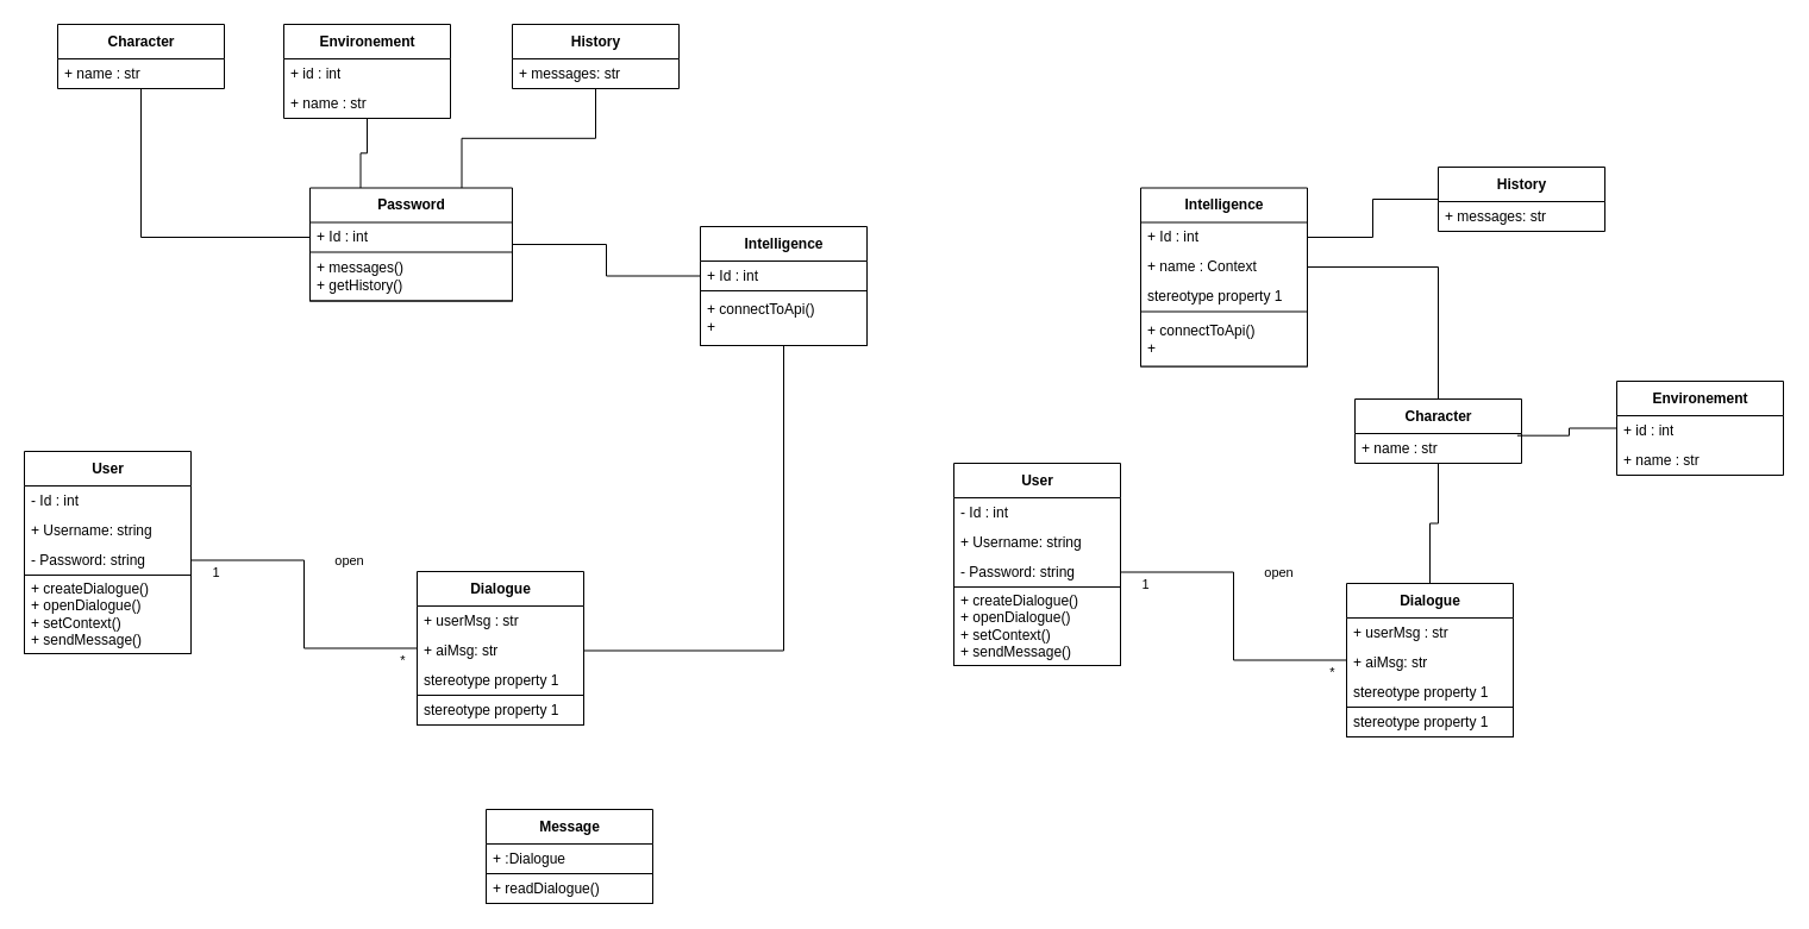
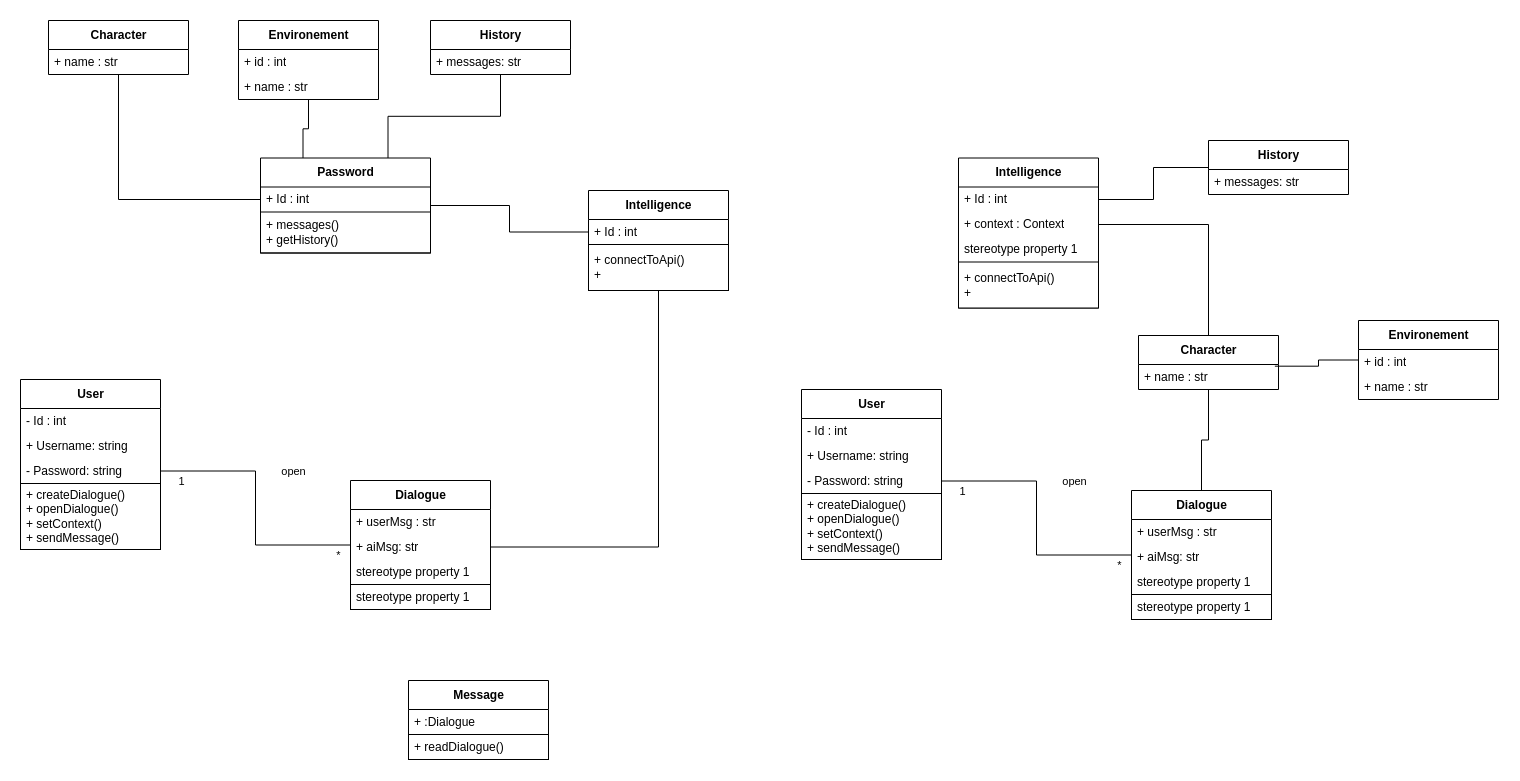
  <mxCell id="0" />
  <mxCell id="1" parent="0" />
  <mxCell id="2" style="edgeStyle=orthogonalEdgeStyle;rounded=0;orthogonalLoop=1;jettySize=auto;html=1;entryX=0;entryY=0.5;entryDx=0;entryDy=0;endArrow=none;endFill=0;" edge="1" parent="1" source="3" target="16"><mxGeometry relative="1" as="geometry" /></mxCell>
  <mxCell id="3" value="Password" style="swimlane;fontStyle=1;align=center;verticalAlign=middle;childLayout=stackLayout;horizontal=1;startSize=29;horizontalStack=0;resizeParent=1;resizeParentMax=0;resizeLast=0;collapsible=0;marginBottom=0;html=1;" vertex="1" parent="1"><mxGeometry x="260" y="157.5" width="170" height="95" as="geometry" /></mxCell>
  <mxCell id="4" value="+ Id : int" style="text;html=1;strokeColor=none;fillColor=none;align=left;verticalAlign=middle;spacingLeft=4;spacingRight=4;overflow=hidden;rotatable=0;points=[[0,0.5],[1,0.5]];portConstraint=eastwest;" vertex="1" parent="3"><mxGeometry y="29" width="170" height="25" as="geometry" /></mxCell>
  <mxCell id="5" value="+ messages()&lt;br&gt;+ getHistory()" style="text;html=1;strokeColor=default;fillColor=none;align=left;verticalAlign=middle;spacingLeft=4;spacingRight=4;overflow=hidden;rotatable=0;points=[[0,0.5],[1,0.5]];portConstraint=eastwest;" vertex="1" parent="3"><mxGeometry y="54" width="170" height="41" as="geometry" /></mxCell>
  <mxCell id="6" value="Dialogue" style="swimlane;fontStyle=1;align=center;verticalAlign=middle;childLayout=stackLayout;horizontal=1;startSize=29;horizontalStack=0;resizeParent=1;resizeParentMax=0;resizeLast=0;collapsible=0;marginBottom=0;html=1;" vertex="1" parent="1"><mxGeometry x="350" y="480" width="140" height="129" as="geometry" /></mxCell>
  <mxCell id="7" value="+ userMsg : str" style="text;html=1;strokeColor=none;fillColor=none;align=left;verticalAlign=middle;spacingLeft=4;spacingRight=4;overflow=hidden;rotatable=0;points=[[0,0.5],[1,0.5]];portConstraint=eastwest;" vertex="1" parent="6"><mxGeometry y="29" width="140" height="25" as="geometry" /></mxCell>
  <mxCell id="8" value="+ aiMsg: str" style="text;html=1;strokeColor=none;fillColor=none;align=left;verticalAlign=middle;spacingLeft=4;spacingRight=4;overflow=hidden;rotatable=0;points=[[0,0.5],[1,0.5]];portConstraint=eastwest;" vertex="1" parent="6"><mxGeometry y="54" width="140" height="25" as="geometry" /></mxCell>
  <mxCell id="9" value="stereotype property 1" style="text;html=1;strokeColor=none;fillColor=none;align=left;verticalAlign=middle;spacingLeft=4;spacingRight=4;overflow=hidden;rotatable=0;points=[[0,0.5],[1,0.5]];portConstraint=eastwest;" vertex="1" parent="6"><mxGeometry y="79" width="140" height="25" as="geometry" /></mxCell>
  <mxCell id="10" value="stereotype property 1" style="text;html=1;strokeColor=default;fillColor=none;align=left;verticalAlign=middle;spacingLeft=4;spacingRight=4;overflow=hidden;rotatable=0;points=[[0,0.5],[1,0.5]];portConstraint=eastwest;" vertex="1" parent="6"><mxGeometry y="104" width="140" height="25" as="geometry" /></mxCell>
  <mxCell id="11" style="edgeStyle=orthogonalEdgeStyle;rounded=0;orthogonalLoop=1;jettySize=auto;html=1;entryX=0;entryY=0.5;entryDx=0;entryDy=0;endArrow=none;endFill=0;" edge="1" parent="1" source="12" target="4"><mxGeometry relative="1" as="geometry" /></mxCell>
  <mxCell id="12" value="Character" style="swimlane;fontStyle=1;align=center;verticalAlign=middle;childLayout=stackLayout;horizontal=1;startSize=29;horizontalStack=0;resizeParent=1;resizeParentMax=0;resizeLast=0;collapsible=0;marginBottom=0;html=1;" vertex="1" parent="1"><mxGeometry x="48" y="20" width="140" height="54" as="geometry" /></mxCell>
  <mxCell id="13" value="+ name : str" style="text;html=1;strokeColor=none;fillColor=none;align=left;verticalAlign=middle;spacingLeft=4;spacingRight=4;overflow=hidden;rotatable=0;points=[[0,0.5],[1,0.5]];portConstraint=eastwest;" vertex="1" parent="12"><mxGeometry y="29" width="140" height="25" as="geometry" /></mxCell>
  <mxCell id="14" style="edgeStyle=orthogonalEdgeStyle;rounded=0;orthogonalLoop=1;jettySize=auto;html=1;entryX=1;entryY=0.5;entryDx=0;entryDy=0;endArrow=none;endFill=0;" edge="1" parent="1" source="15" target="8"><mxGeometry relative="1" as="geometry" /></mxCell>
  <mxCell id="15" value="Intelligence" style="swimlane;fontStyle=1;align=center;verticalAlign=middle;childLayout=stackLayout;horizontal=1;startSize=29;horizontalStack=0;resizeParent=1;resizeParentMax=0;resizeLast=0;collapsible=0;marginBottom=0;html=1;" vertex="1" parent="1"><mxGeometry x="588" y="190" width="140" height="100" as="geometry" /></mxCell>
  <mxCell id="16" value="+ Id : int" style="text;html=1;strokeColor=none;fillColor=none;align=left;verticalAlign=middle;spacingLeft=4;spacingRight=4;overflow=hidden;rotatable=0;points=[[0,0.5],[1,0.5]];portConstraint=eastwest;" vertex="1" parent="15"><mxGeometry y="29" width="140" height="25" as="geometry" /></mxCell>
  <mxCell id="17" value="+ connectToApi()&lt;br&gt;+" style="text;html=1;strokeColor=default;fillColor=default;align=left;verticalAlign=middle;spacingLeft=4;spacingRight=4;overflow=hidden;rotatable=0;points=[[0,0.5],[1,0.5]];portConstraint=eastwest;" vertex="1" parent="15"><mxGeometry y="54" width="140" height="46" as="geometry" /></mxCell>
  <mxCell id="18" value="User" style="swimlane;fontStyle=1;align=center;verticalAlign=middle;childLayout=stackLayout;horizontal=1;startSize=29;horizontalStack=0;resizeParent=1;resizeParentMax=0;resizeLast=0;collapsible=0;marginBottom=0;html=1;" vertex="1" parent="1"><mxGeometry x="20" y="379" width="140" height="170" as="geometry" /></mxCell>
  <mxCell id="19" value="- Id : int" style="text;html=1;strokeColor=none;fillColor=none;align=left;verticalAlign=middle;spacingLeft=4;spacingRight=4;overflow=hidden;rotatable=0;points=[[0,0.5],[1,0.5]];portConstraint=eastwest;" vertex="1" parent="18"><mxGeometry y="29" width="140" height="25" as="geometry" /></mxCell>
  <mxCell id="20" value="+ Username: string" style="text;html=1;strokeColor=none;fillColor=none;align=left;verticalAlign=middle;spacingLeft=4;spacingRight=4;overflow=hidden;rotatable=0;points=[[0,0.5],[1,0.5]];portConstraint=eastwest;" vertex="1" parent="18"><mxGeometry y="54" width="140" height="25" as="geometry" /></mxCell>
  <mxCell id="21" value="- Password: string" style="text;html=1;strokeColor=none;fillColor=none;align=left;verticalAlign=middle;spacingLeft=4;spacingRight=4;overflow=hidden;rotatable=0;points=[[0,0.5],[1,0.5]];portConstraint=eastwest;" vertex="1" parent="18"><mxGeometry y="79" width="140" height="25" as="geometry" /></mxCell>
  <mxCell id="22" value="+ createDialogue()&lt;br&gt;+ openDialogue()&lt;br&gt;+ setContext()&lt;br&gt;+ sendMessage()" style="text;html=1;strokeColor=default;fillColor=none;align=left;verticalAlign=middle;spacingLeft=4;spacingRight=4;overflow=hidden;rotatable=0;points=[[0,0.5],[1,0.5]];portConstraint=eastwest;" vertex="1" parent="18"><mxGeometry y="104" width="140" height="66" as="geometry" /></mxCell>
  <mxCell id="23" style="edgeStyle=orthogonalEdgeStyle;rounded=0;orthogonalLoop=1;jettySize=auto;html=1;entryX=0;entryY=0.5;entryDx=0;entryDy=0;endArrow=none;endFill=0;" edge="1" parent="1" source="21" target="6"><mxGeometry relative="1" as="geometry" /></mxCell>
  <mxCell id="24" value="open" style="edgeLabel;html=1;align=center;verticalAlign=middle;resizable=0;points=[];" vertex="1" connectable="0" parent="23"><mxGeometry x="-0.312" relative="1" as="geometry"><mxPoint x="41" as="offset" /></mxGeometry></mxCell>
  <mxCell id="25" value="1" style="edgeLabel;html=1;align=center;verticalAlign=middle;resizable=0;points=[];" vertex="1" connectable="0" parent="23"><mxGeometry x="-0.851" y="-2" relative="1" as="geometry"><mxPoint y="8" as="offset" /></mxGeometry></mxCell>
  <mxCell id="26" value="*" style="edgeLabel;html=1;align=center;verticalAlign=middle;resizable=0;points=[];" vertex="1" connectable="0" parent="23"><mxGeometry x="0.851" y="-1" relative="1" as="geometry"><mxPoint x="7" y="9" as="offset" /></mxGeometry></mxCell>
  <mxCell id="27" style="edgeStyle=orthogonalEdgeStyle;rounded=0;orthogonalLoop=1;jettySize=auto;html=1;entryX=0.25;entryY=0;entryDx=0;entryDy=0;endArrow=none;endFill=0;" edge="1" parent="1" source="28" target="3"><mxGeometry relative="1" as="geometry" /></mxCell>
  <mxCell id="28" value="Environement" style="swimlane;fontStyle=1;align=center;verticalAlign=middle;childLayout=stackLayout;horizontal=1;startSize=29;horizontalStack=0;resizeParent=1;resizeParentMax=0;resizeLast=0;collapsible=0;marginBottom=0;html=1;" vertex="1" parent="1"><mxGeometry x="238" y="20" width="140" height="79" as="geometry" /></mxCell>
  <mxCell id="29" value="+ id : int" style="text;html=1;strokeColor=none;fillColor=none;align=left;verticalAlign=middle;spacingLeft=4;spacingRight=4;overflow=hidden;rotatable=0;points=[[0,0.5],[1,0.5]];portConstraint=eastwest;" vertex="1" parent="28"><mxGeometry y="29" width="140" height="25" as="geometry" /></mxCell>
  <mxCell id="30" value="+ name : str" style="text;html=1;strokeColor=none;fillColor=none;align=left;verticalAlign=middle;spacingLeft=4;spacingRight=4;overflow=hidden;rotatable=0;points=[[0,0.5],[1,0.5]];portConstraint=eastwest;" vertex="1" parent="28"><mxGeometry y="54" width="140" height="25" as="geometry" /></mxCell>
  <mxCell id="31" style="edgeStyle=orthogonalEdgeStyle;rounded=0;orthogonalLoop=1;jettySize=auto;html=1;entryX=0.75;entryY=0;entryDx=0;entryDy=0;endArrow=none;endFill=0;" edge="1" parent="1" source="32" target="3"><mxGeometry relative="1" as="geometry" /></mxCell>
  <mxCell id="32" value="History" style="swimlane;fontStyle=1;align=center;verticalAlign=middle;childLayout=stackLayout;horizontal=1;startSize=29;horizontalStack=0;resizeParent=1;resizeParentMax=0;resizeLast=0;collapsible=0;marginBottom=0;html=1;" vertex="1" parent="1"><mxGeometry x="430" y="20" width="140" height="54" as="geometry" /></mxCell>
  <mxCell id="33" value="+ messages: str" style="text;html=1;strokeColor=none;fillColor=none;align=left;verticalAlign=middle;spacingLeft=4;spacingRight=4;overflow=hidden;rotatable=0;points=[[0,0.5],[1,0.5]];portConstraint=eastwest;" vertex="1" parent="32"><mxGeometry y="29" width="140" height="25" as="geometry" /></mxCell>
  <mxCell id="34" value="Dialogue" style="swimlane;fontStyle=1;align=center;verticalAlign=middle;childLayout=stackLayout;horizontal=1;startSize=29;horizontalStack=0;resizeParent=1;resizeParentMax=0;resizeLast=0;collapsible=0;marginBottom=0;html=1;" vertex="1" parent="1"><mxGeometry x="1131" y="490" width="140" height="129" as="geometry" /></mxCell>
  <mxCell id="35" value="+ userMsg : str" style="text;html=1;strokeColor=none;fillColor=none;align=left;verticalAlign=middle;spacingLeft=4;spacingRight=4;overflow=hidden;rotatable=0;points=[[0,0.5],[1,0.5]];portConstraint=eastwest;" vertex="1" parent="34"><mxGeometry y="29" width="140" height="25" as="geometry" /></mxCell>
  <mxCell id="36" value="+ aiMsg: str" style="text;html=1;strokeColor=none;fillColor=none;align=left;verticalAlign=middle;spacingLeft=4;spacingRight=4;overflow=hidden;rotatable=0;points=[[0,0.5],[1,0.5]];portConstraint=eastwest;" vertex="1" parent="34"><mxGeometry y="54" width="140" height="25" as="geometry" /></mxCell>
  <mxCell id="37" value="stereotype property 1" style="text;html=1;strokeColor=none;fillColor=none;align=left;verticalAlign=middle;spacingLeft=4;spacingRight=4;overflow=hidden;rotatable=0;points=[[0,0.5],[1,0.5]];portConstraint=eastwest;" vertex="1" parent="34"><mxGeometry y="79" width="140" height="25" as="geometry" /></mxCell>
  <mxCell id="38" value="stereotype property 1" style="text;html=1;strokeColor=default;fillColor=none;align=left;verticalAlign=middle;spacingLeft=4;spacingRight=4;overflow=hidden;rotatable=0;points=[[0,0.5],[1,0.5]];portConstraint=eastwest;" vertex="1" parent="34"><mxGeometry y="104" width="140" height="25" as="geometry" /></mxCell>
  <mxCell id="39" style="edgeStyle=orthogonalEdgeStyle;rounded=0;orthogonalLoop=1;jettySize=auto;html=1;endArrow=none;endFill=0;" edge="1" parent="1" source="41" target="34"><mxGeometry relative="1" as="geometry" /></mxCell>
  <mxCell id="40" style="edgeStyle=orthogonalEdgeStyle;rounded=0;orthogonalLoop=1;jettySize=auto;html=1;entryX=1;entryY=0.5;entryDx=0;entryDy=0;endArrow=none;endFill=0;" edge="1" parent="1" source="41" target="45"><mxGeometry relative="1" as="geometry" /></mxCell>
  <mxCell id="41" value="Character" style="swimlane;fontStyle=1;align=center;verticalAlign=middle;childLayout=stackLayout;horizontal=1;startSize=29;horizontalStack=0;resizeParent=1;resizeParentMax=0;resizeLast=0;collapsible=0;marginBottom=0;html=1;" vertex="1" parent="1"><mxGeometry x="1138" y="335" width="140" height="54" as="geometry" /></mxCell>
  <mxCell id="42" value="+ name : str" style="text;html=1;strokeColor=none;fillColor=none;align=left;verticalAlign=middle;spacingLeft=4;spacingRight=4;overflow=hidden;rotatable=0;points=[[0,0.5],[1,0.5]];portConstraint=eastwest;" vertex="1" parent="41"><mxGeometry y="29" width="140" height="25" as="geometry" /></mxCell>
  <mxCell id="43" value="Intelligence" style="swimlane;fontStyle=1;align=center;verticalAlign=middle;childLayout=stackLayout;horizontal=1;startSize=29;horizontalStack=0;resizeParent=1;resizeParentMax=0;resizeLast=0;collapsible=0;marginBottom=0;html=1;" vertex="1" parent="1"><mxGeometry x="958" y="157.5" width="140" height="150" as="geometry" /></mxCell>
  <mxCell id="44" value="+ Id : int" style="text;html=1;strokeColor=none;fillColor=none;align=left;verticalAlign=middle;spacingLeft=4;spacingRight=4;overflow=hidden;rotatable=0;points=[[0,0.5],[1,0.5]];portConstraint=eastwest;" vertex="1" parent="43"><mxGeometry y="29" width="140" height="25" as="geometry" /></mxCell>
- <mxCell id="45" value="+ name : Context" style="text;html=1;strokeColor=none;fillColor=none;align=left;verticalAlign=middle;spacingLeft=4;spacingRight=4;overflow=hidden;rotatable=0;points=[[0,0.5],[1,0.5]];portConstraint=eastwest;" vertex="1" parent="43"><mxGeometry y="54" width="140" height="25" as="geometry" /></mxCell>
+ <mxCell id="45" value="+ context : Context" style="text;html=1;strokeColor=none;fillColor=none;align=left;verticalAlign=middle;spacingLeft=4;spacingRight=4;overflow=hidden;rotatable=0;points=[[0,0.5],[1,0.5]];portConstraint=eastwest;" vertex="1" parent="43"><mxGeometry y="54" width="140" height="25" as="geometry" /></mxCell>
  <mxCell id="46" value="stereotype property 1" style="text;html=1;strokeColor=none;fillColor=none;align=left;verticalAlign=middle;spacingLeft=4;spacingRight=4;overflow=hidden;rotatable=0;points=[[0,0.5],[1,0.5]];portConstraint=eastwest;" vertex="1" parent="43"><mxGeometry y="79" width="140" height="25" as="geometry" /></mxCell>
  <mxCell id="47" value="+ connectToApi()&lt;br&gt;+" style="text;html=1;strokeColor=default;fillColor=default;align=left;verticalAlign=middle;spacingLeft=4;spacingRight=4;overflow=hidden;rotatable=0;points=[[0,0.5],[1,0.5]];portConstraint=eastwest;" vertex="1" parent="43"><mxGeometry y="104" width="140" height="46" as="geometry" /></mxCell>
  <mxCell id="48" value="User" style="swimlane;fontStyle=1;align=center;verticalAlign=middle;childLayout=stackLayout;horizontal=1;startSize=29;horizontalStack=0;resizeParent=1;resizeParentMax=0;resizeLast=0;collapsible=0;marginBottom=0;html=1;" vertex="1" parent="1"><mxGeometry x="801" y="389" width="140" height="170" as="geometry" /></mxCell>
  <mxCell id="49" value="- Id : int" style="text;html=1;strokeColor=none;fillColor=none;align=left;verticalAlign=middle;spacingLeft=4;spacingRight=4;overflow=hidden;rotatable=0;points=[[0,0.5],[1,0.5]];portConstraint=eastwest;" vertex="1" parent="48"><mxGeometry y="29" width="140" height="25" as="geometry" /></mxCell>
  <mxCell id="50" value="+ Username: string" style="text;html=1;strokeColor=none;fillColor=none;align=left;verticalAlign=middle;spacingLeft=4;spacingRight=4;overflow=hidden;rotatable=0;points=[[0,0.5],[1,0.5]];portConstraint=eastwest;" vertex="1" parent="48"><mxGeometry y="54" width="140" height="25" as="geometry" /></mxCell>
  <mxCell id="51" value="- Password: string" style="text;html=1;strokeColor=none;fillColor=none;align=left;verticalAlign=middle;spacingLeft=4;spacingRight=4;overflow=hidden;rotatable=0;points=[[0,0.5],[1,0.5]];portConstraint=eastwest;" vertex="1" parent="48"><mxGeometry y="79" width="140" height="25" as="geometry" /></mxCell>
  <mxCell id="52" value="+ createDialogue()&lt;br&gt;+ openDialogue()&lt;br&gt;+ setContext()&lt;br&gt;+ sendMessage()" style="text;html=1;strokeColor=default;fillColor=none;align=left;verticalAlign=middle;spacingLeft=4;spacingRight=4;overflow=hidden;rotatable=0;points=[[0,0.5],[1,0.5]];portConstraint=eastwest;" vertex="1" parent="48"><mxGeometry y="104" width="140" height="66" as="geometry" /></mxCell>
  <mxCell id="53" style="edgeStyle=orthogonalEdgeStyle;rounded=0;orthogonalLoop=1;jettySize=auto;html=1;entryX=0;entryY=0.5;entryDx=0;entryDy=0;endArrow=none;endFill=0;" edge="1" parent="1" source="51" target="34"><mxGeometry relative="1" as="geometry" /></mxCell>
  <mxCell id="54" value="open" style="edgeLabel;html=1;align=center;verticalAlign=middle;resizable=0;points=[];" vertex="1" connectable="0" parent="53"><mxGeometry x="-0.312" relative="1" as="geometry"><mxPoint x="41" as="offset" /></mxGeometry></mxCell>
  <mxCell id="55" value="1" style="edgeLabel;html=1;align=center;verticalAlign=middle;resizable=0;points=[];" vertex="1" connectable="0" parent="53"><mxGeometry x="-0.851" y="-2" relative="1" as="geometry"><mxPoint y="8" as="offset" /></mxGeometry></mxCell>
  <mxCell id="56" value="*" style="edgeLabel;html=1;align=center;verticalAlign=middle;resizable=0;points=[];" vertex="1" connectable="0" parent="53"><mxGeometry x="0.851" y="-1" relative="1" as="geometry"><mxPoint x="7" y="9" as="offset" /></mxGeometry></mxCell>
  <mxCell id="57" style="edgeStyle=orthogonalEdgeStyle;rounded=0;orthogonalLoop=1;jettySize=auto;html=1;entryX=0.974;entryY=0.067;entryDx=0;entryDy=0;endArrow=none;endFill=0;entryPerimeter=0;" edge="1" parent="1" source="58" target="42"><mxGeometry relative="1" as="geometry" /></mxCell>
  <mxCell id="58" value="Environement" style="swimlane;fontStyle=1;align=center;verticalAlign=middle;childLayout=stackLayout;horizontal=1;startSize=29;horizontalStack=0;resizeParent=1;resizeParentMax=0;resizeLast=0;collapsible=0;marginBottom=0;html=1;" vertex="1" parent="1"><mxGeometry x="1358" y="320" width="140" height="79" as="geometry" /></mxCell>
  <mxCell id="59" value="+ id : int" style="text;html=1;strokeColor=none;fillColor=none;align=left;verticalAlign=middle;spacingLeft=4;spacingRight=4;overflow=hidden;rotatable=0;points=[[0,0.5],[1,0.5]];portConstraint=eastwest;" vertex="1" parent="58"><mxGeometry y="29" width="140" height="25" as="geometry" /></mxCell>
  <mxCell id="60" value="+ name : str" style="text;html=1;strokeColor=none;fillColor=none;align=left;verticalAlign=middle;spacingLeft=4;spacingRight=4;overflow=hidden;rotatable=0;points=[[0,0.5],[1,0.5]];portConstraint=eastwest;" vertex="1" parent="58"><mxGeometry y="54" width="140" height="25" as="geometry" /></mxCell>
  <mxCell id="61" style="edgeStyle=orthogonalEdgeStyle;rounded=0;orthogonalLoop=1;jettySize=auto;html=1;entryX=1;entryY=0.5;entryDx=0;entryDy=0;endArrow=none;endFill=0;" edge="1" parent="1" source="62" target="44"><mxGeometry relative="1" as="geometry" /></mxCell>
  <mxCell id="62" value="History" style="swimlane;fontStyle=1;align=center;verticalAlign=middle;childLayout=stackLayout;horizontal=1;startSize=29;horizontalStack=0;resizeParent=1;resizeParentMax=0;resizeLast=0;collapsible=0;marginBottom=0;html=1;" vertex="1" parent="1"><mxGeometry x="1208" y="140" width="140" height="54" as="geometry" /></mxCell>
  <mxCell id="63" value="+ messages: str" style="text;html=1;strokeColor=none;fillColor=none;align=left;verticalAlign=middle;spacingLeft=4;spacingRight=4;overflow=hidden;rotatable=0;points=[[0,0.5],[1,0.5]];portConstraint=eastwest;" vertex="1" parent="62"><mxGeometry y="29" width="140" height="25" as="geometry" /></mxCell>
  <mxCell id="64" value="Message" style="swimlane;fontStyle=1;align=center;verticalAlign=middle;childLayout=stackLayout;horizontal=1;startSize=29;horizontalStack=0;resizeParent=1;resizeParentMax=0;resizeLast=0;collapsible=0;marginBottom=0;html=1;" vertex="1" parent="1"><mxGeometry x="408" y="680" width="140" height="79" as="geometry" /></mxCell>
  <mxCell id="65" value="+ :Dialogue" style="text;html=1;strokeColor=none;fillColor=none;align=left;verticalAlign=middle;spacingLeft=4;spacingRight=4;overflow=hidden;rotatable=0;points=[[0,0.5],[1,0.5]];portConstraint=eastwest;" vertex="1" parent="64"><mxGeometry y="29" width="140" height="25" as="geometry" /></mxCell>
  <mxCell id="66" value="+ readDialogue()" style="text;html=1;strokeColor=default;fillColor=none;align=left;verticalAlign=middle;spacingLeft=4;spacingRight=4;overflow=hidden;rotatable=0;points=[[0,0.5],[1,0.5]];portConstraint=eastwest;" vertex="1" parent="64"><mxGeometry y="54" width="140" height="25" as="geometry" /></mxCell>
